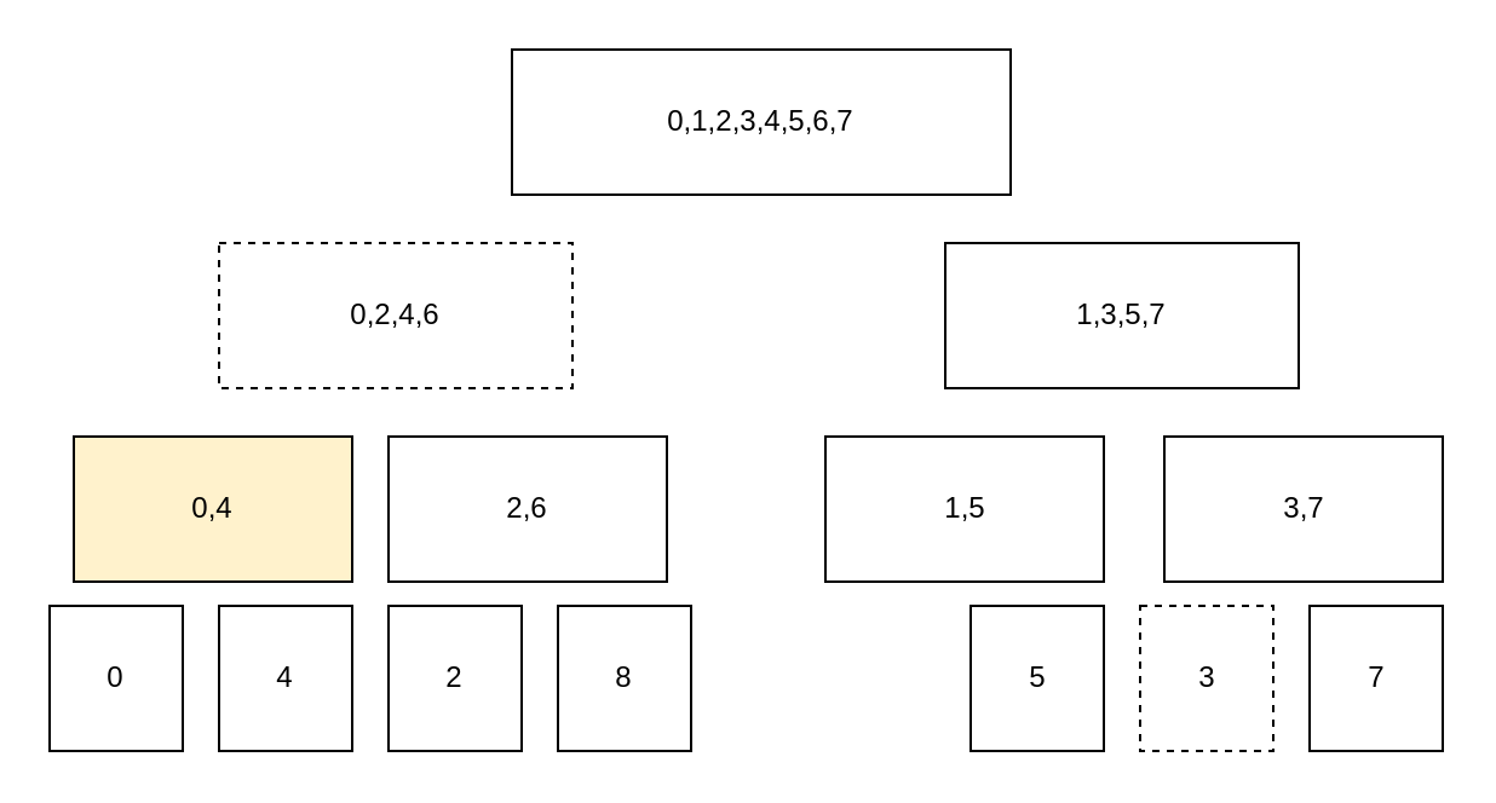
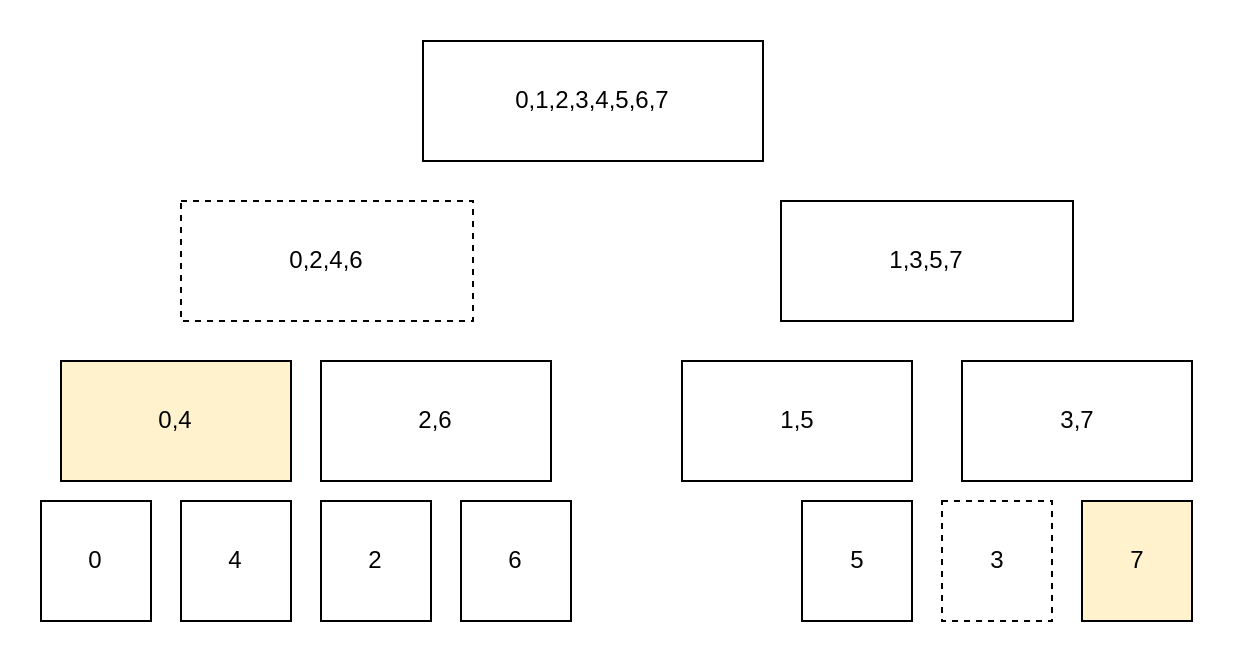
  <mxCell id="0" />
  <mxCell id="1" parent="0" />
- <mxCell id="2" value="0,1,2,3,4,5,6,7" style="whiteSpace=wrap;html=1;" vertex="1" parent="1"><mxGeometry x="211" y="20" width="206" height="60" as="geometry" /></mxCell>
+ <mxCell id="2" value="0,1,2,3,4,5,6,7" style="whiteSpace=wrap;html=1;" vertex="1" parent="1"><mxGeometry x="211" y="20" width="170" height="60" as="geometry" /></mxCell>
  <mxCell id="3" value="0,2,4,6" style="whiteSpace=wrap;html=1;dashed=1;" vertex="1" parent="1"><mxGeometry x="90" y="100" width="146" height="60" as="geometry" /></mxCell>
  <mxCell id="4" value="1,3,5,7" style="whiteSpace=wrap;html=1;" vertex="1" parent="1"><mxGeometry x="390" y="100" width="146" height="60" as="geometry" /></mxCell>
  <mxCell id="5" value="0,4" style="whiteSpace=wrap;html=1;fillColor=#fff2cc;" vertex="1" parent="1"><mxGeometry x="30" y="180" width="115" height="60" as="geometry" /></mxCell>
  <mxCell id="6" value="2,6" style="whiteSpace=wrap;html=1;" vertex="1" parent="1"><mxGeometry x="160" y="180" width="115" height="60" as="geometry" /></mxCell>
  <mxCell id="7" value="1,5" style="whiteSpace=wrap;html=1;" vertex="1" parent="1"><mxGeometry x="340.5" y="180" width="115" height="60" as="geometry" /></mxCell>
  <mxCell id="8" value="3,7" style="whiteSpace=wrap;html=1;" vertex="1" parent="1"><mxGeometry x="480.5" y="180" width="115" height="60" as="geometry" /></mxCell>
  <mxCell id="9" value="0" style="whiteSpace=wrap;html=1;" vertex="1" parent="1"><mxGeometry x="20" y="250" width="55" height="60" as="geometry" /></mxCell>
  <mxCell id="10" value="4" style="whiteSpace=wrap;html=1;" vertex="1" parent="1"><mxGeometry x="90" y="250" width="55" height="60" as="geometry" /></mxCell>
  <mxCell id="11" value="2" style="whiteSpace=wrap;html=1;" vertex="1" parent="1"><mxGeometry x="160" y="250" width="55" height="60" as="geometry" /></mxCell>
- <mxCell id="12" value="8" style="whiteSpace=wrap;html=1;" vertex="1" parent="1"><mxGeometry x="230" y="250" width="55" height="60" as="geometry" /></mxCell>
+ <mxCell id="12" value="6" style="whiteSpace=wrap;html=1;" vertex="1" parent="1"><mxGeometry x="230" y="250" width="55" height="60" as="geometry" /></mxCell>
  <mxCell id="13" value="0" style="whiteSpace=wrap;html=1;" vertex="1" parent="1"><mxGeometry x="20" y="250" width="55" height="60" as="geometry" /></mxCell>
  <mxCell id="14" value="4" style="whiteSpace=wrap;html=1;" vertex="1" parent="1"><mxGeometry x="90" y="250" width="55" height="60" as="geometry" /></mxCell>
  <mxCell id="15" value="0" style="whiteSpace=wrap;html=1;" vertex="1" parent="1"><mxGeometry x="20" y="250" width="55" height="60" as="geometry" /></mxCell>
  <mxCell id="16" value="4" style="whiteSpace=wrap;html=1;" vertex="1" parent="1"><mxGeometry x="90" y="250" width="55" height="60" as="geometry" /></mxCell>
  <mxCell id="17" value="0" style="whiteSpace=wrap;html=1;" vertex="1" parent="1"><mxGeometry x="20" y="250" width="55" height="60" as="geometry" /></mxCell>
  <mxCell id="18" value="4" style="whiteSpace=wrap;html=1;" vertex="1" parent="1"><mxGeometry x="90" y="250" width="55" height="60" as="geometry" /></mxCell>
  <mxCell id="19" value="2" style="whiteSpace=wrap;html=1;" vertex="1" parent="1"><mxGeometry x="160" y="250" width="55" height="60" as="geometry" /></mxCell>
  <mxCell id="20" value="0" style="whiteSpace=wrap;html=1;" vertex="1" parent="1"><mxGeometry x="20" y="250" width="55" height="60" as="geometry" /></mxCell>
  <mxCell id="21" value="4" style="whiteSpace=wrap;html=1;" vertex="1" parent="1"><mxGeometry x="90" y="250" width="55" height="60" as="geometry" /></mxCell>
  <mxCell id="22" value="2" style="whiteSpace=wrap;html=1;" vertex="1" parent="1"><mxGeometry x="160" y="250" width="55" height="60" as="geometry" /></mxCell>
- <mxCell id="23" value="7" style="whiteSpace=wrap;html=1;" vertex="1" parent="1"><mxGeometry x="540.5" y="250" width="55" height="60" as="geometry" /></mxCell>
+ <mxCell id="23" value="7" style="whiteSpace=wrap;html=1;fillColor=#fff2cc;" vertex="1" parent="1"><mxGeometry x="540.5" y="250" width="55" height="60" as="geometry" /></mxCell>
  <mxCell id="24" value="5" style="whiteSpace=wrap;html=1;" vertex="1" parent="1"><mxGeometry x="400.5" y="250" width="55" height="60" as="geometry" /></mxCell>
  <mxCell id="25" value="3" style="whiteSpace=wrap;html=1;dashed=1;" vertex="1" parent="1"><mxGeometry x="470.5" y="250" width="55" height="60" as="geometry" /></mxCell>
